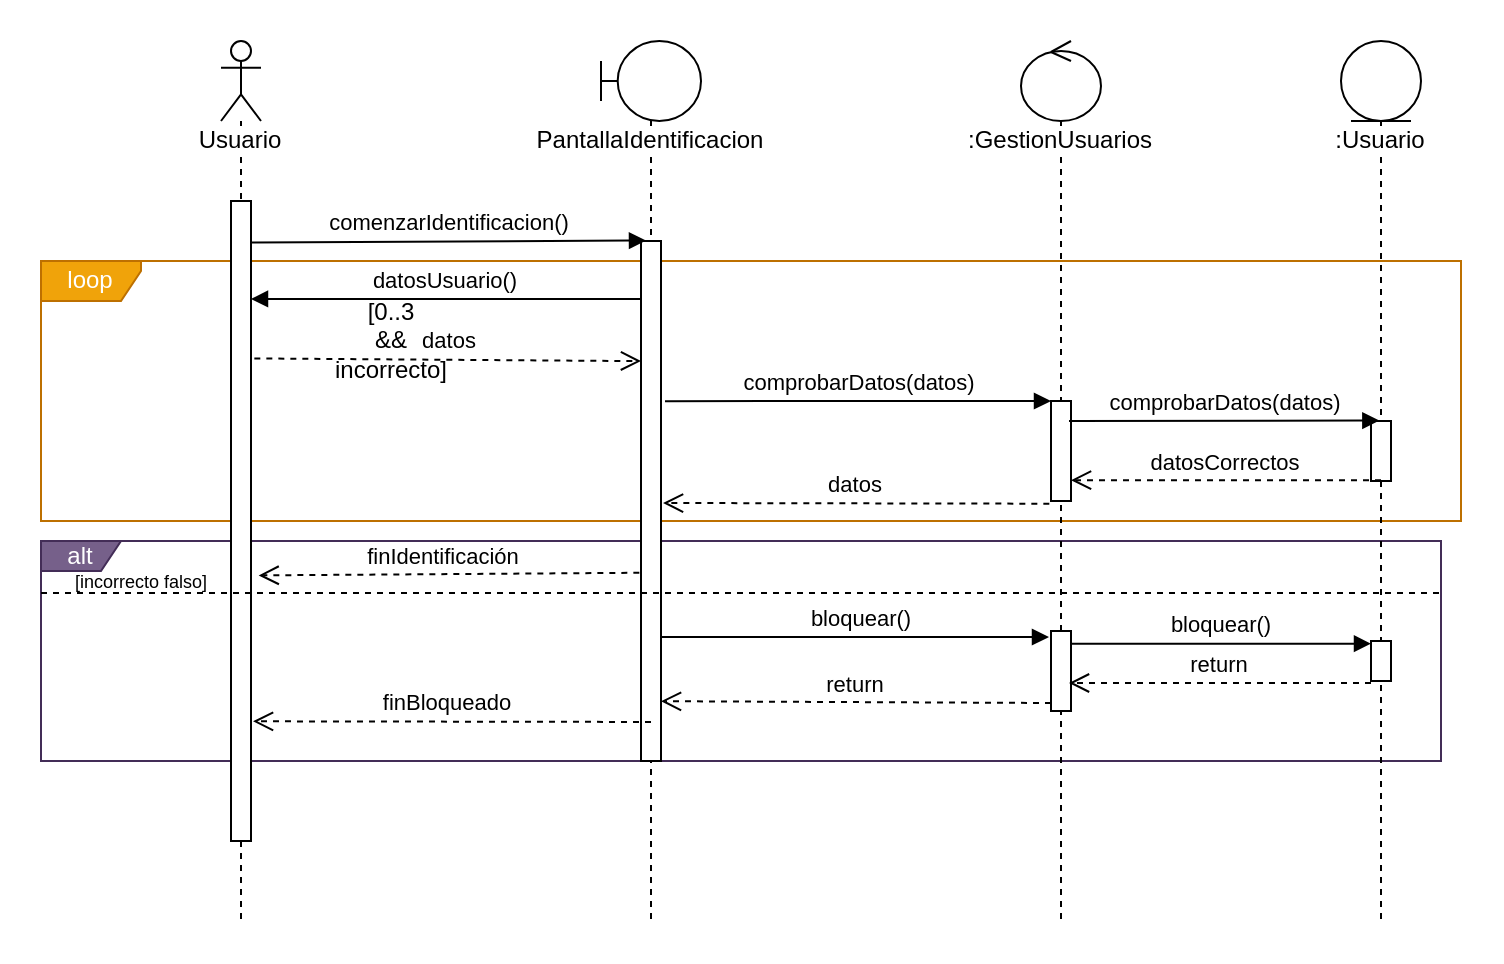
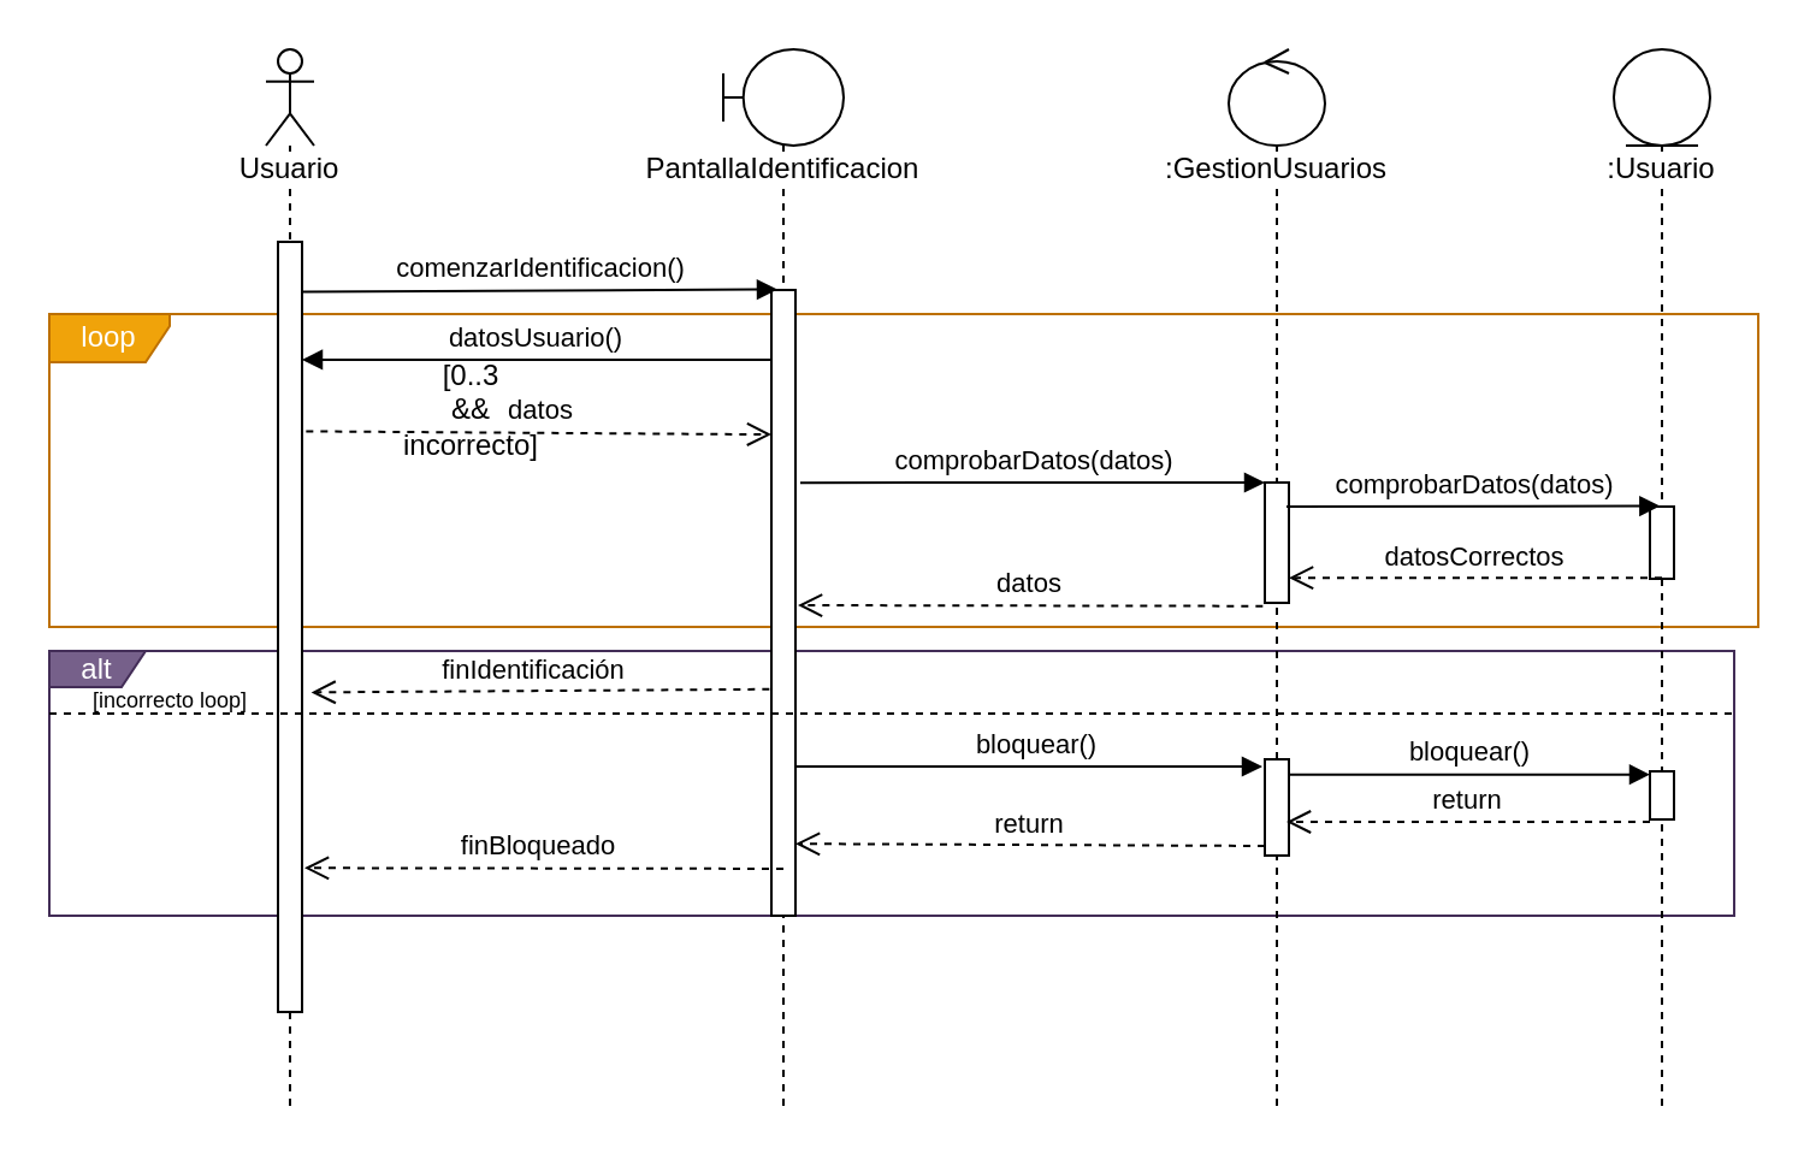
  <mxCell id="0" />
  <mxCell id="1" parent="0" />
  <mxCell id="2" value="loop" style="shape=umlFrame;whiteSpace=wrap;html=1;width=50;height=20;fillColor=#f0a30a;strokeColor=#BD7000;fontColor=#ffffff;" parent="1" vertex="1"><mxGeometry x="20" y="130" width="710" height="130" as="geometry" /></mxCell>
  <mxCell id="3" value="alt" style="shape=umlFrame;whiteSpace=wrap;html=1;width=40;height=15;fillColor=#76608a;strokeColor=#432D57;fontColor=#ffffff;" parent="1" vertex="1"><mxGeometry x="20" y="270" width="700" height="110" as="geometry" /></mxCell>
  <mxCell id="4" value="Usuario" style="shape=umlLifeline;participant=umlActor;perimeter=lifelinePerimeter;whiteSpace=wrap;html=1;container=1;collapsible=0;recursiveResize=0;verticalAlign=top;spacingTop=36;labelBackgroundColor=#ffffff;outlineConnect=0;" parent="1" vertex="1"><mxGeometry x="110" y="20" width="20" height="440" as="geometry" /></mxCell>
  <mxCell id="5" value="" style="html=1;points=[];perimeter=orthogonalPerimeter;" parent="4" vertex="1"><mxGeometry x="5" y="80" width="10" height="320" as="geometry" /></mxCell>
  <mxCell id="6" value="PantallaIdentificacion" style="shape=umlLifeline;participant=umlBoundary;perimeter=lifelinePerimeter;whiteSpace=wrap;html=1;container=1;collapsible=0;recursiveResize=0;verticalAlign=top;spacingTop=36;labelBackgroundColor=#ffffff;outlineConnect=0;" parent="1" vertex="1"><mxGeometry x="300" y="20" width="50" height="440" as="geometry" /></mxCell>
  <mxCell id="7" value="" style="html=1;points=[];perimeter=orthogonalPerimeter;" parent="6" vertex="1"><mxGeometry x="20" y="100" width="10" height="260" as="geometry" /></mxCell>
  <mxCell id="8" value=":GestionUsuarios" style="shape=umlLifeline;participant=umlControl;perimeter=lifelinePerimeter;whiteSpace=wrap;html=1;container=1;collapsible=0;recursiveResize=0;verticalAlign=top;spacingTop=36;labelBackgroundColor=#ffffff;outlineConnect=0;" parent="1" vertex="1"><mxGeometry x="510" y="20" width="40" height="440" as="geometry" /></mxCell>
  <mxCell id="9" value="" style="html=1;points=[];perimeter=orthogonalPerimeter;" parent="8" vertex="1"><mxGeometry x="15" y="295" width="10" height="40" as="geometry" /></mxCell>
  <mxCell id="10" value="comenzarIdentificacion()" style="html=1;verticalAlign=bottom;endArrow=block;entryX=0.25;entryY=-0.001;entryDx=0;entryDy=0;entryPerimeter=0;exitX=1;exitY=0.065;exitDx=0;exitDy=0;exitPerimeter=0;" parent="1" source="5" target="7" edge="1"><mxGeometry width="80" relative="1" as="geometry"><mxPoint x="130" y="120" as="sourcePoint" /><mxPoint x="320" y="100" as="targetPoint" /></mxGeometry></mxCell>
  <mxCell id="11" value="datosUsuario()" style="html=1;verticalAlign=bottom;endArrow=block;entryX=1;entryY=0.153;entryDx=0;entryDy=0;entryPerimeter=0;" parent="1" target="5" edge="1"><mxGeometry width="80" relative="1" as="geometry"><mxPoint x="320" y="149" as="sourcePoint" /><mxPoint x="180" y="440" as="targetPoint" /></mxGeometry></mxCell>
  <mxCell id="12" value="datos" style="html=1;verticalAlign=bottom;endArrow=open;dashed=1;endSize=8;exitX=1.167;exitY=0.246;exitDx=0;exitDy=0;exitPerimeter=0;entryX=0;entryY=0.231;entryDx=0;entryDy=0;entryPerimeter=0;" parent="1" source="5" target="7" edge="1"><mxGeometry relative="1" as="geometry"><mxPoint x="180" y="440" as="sourcePoint" /><mxPoint x="100" y="440" as="targetPoint" /></mxGeometry></mxCell>
  <mxCell id="13" value="" style="html=1;points=[];perimeter=orthogonalPerimeter;" parent="1" vertex="1"><mxGeometry x="525" y="200" width="10" height="50" as="geometry" /></mxCell>
  <mxCell id="14" value=":Usuario" style="shape=umlLifeline;participant=umlEntity;perimeter=lifelinePerimeter;whiteSpace=wrap;html=1;container=1;collapsible=0;recursiveResize=0;verticalAlign=top;spacingTop=36;labelBackgroundColor=#ffffff;outlineConnect=0;" parent="1" vertex="1"><mxGeometry x="670" y="20" width="40" height="440" as="geometry" /></mxCell>
  <mxCell id="15" value="" style="html=1;points=[];perimeter=orthogonalPerimeter;" parent="14" vertex="1"><mxGeometry x="15" y="190" width="10" height="30" as="geometry" /></mxCell>
  <mxCell id="16" value="" style="html=1;points=[];perimeter=orthogonalPerimeter;" parent="14" vertex="1"><mxGeometry x="15" y="300" width="10" height="20" as="geometry" /></mxCell>
  <mxCell id="17" value="comprobarDatos(datos)" style="html=1;verticalAlign=bottom;endArrow=block;exitX=1.2;exitY=0.308;exitDx=0;exitDy=0;exitPerimeter=0;" parent="1" source="7" edge="1"><mxGeometry width="80" relative="1" as="geometry"><mxPoint x="445" y="200" as="sourcePoint" /><mxPoint x="525" y="200" as="targetPoint" /></mxGeometry></mxCell>
  <mxCell id="18" value="comprobarDatos(datos)" style="html=1;verticalAlign=bottom;endArrow=block;entryX=0.417;entryY=-0.007;entryDx=0;entryDy=0;entryPerimeter=0;" parent="1" target="15" edge="1"><mxGeometry width="80" relative="1" as="geometry"><mxPoint x="534" y="210" as="sourcePoint" /><mxPoint x="683.33" y="210" as="targetPoint" /></mxGeometry></mxCell>
  <mxCell id="19" value="datosCorrectos" style="html=1;verticalAlign=bottom;endArrow=open;dashed=1;endSize=8;exitX=0.5;exitY=0.986;exitDx=0;exitDy=0;exitPerimeter=0;" parent="1" source="15" target="13" edge="1"><mxGeometry relative="1" as="geometry"><mxPoint x="680" y="239.58" as="sourcePoint" /><mxPoint x="610" y="239.58" as="targetPoint" /></mxGeometry></mxCell>
  <mxCell id="20" value="datos" style="html=1;verticalAlign=bottom;endArrow=open;dashed=1;endSize=8;exitX=-0.083;exitY=1.027;exitDx=0;exitDy=0;exitPerimeter=0;" parent="1" source="13" edge="1"><mxGeometry relative="1" as="geometry"><mxPoint x="525" y="260" as="sourcePoint" /><mxPoint x="331" y="251" as="targetPoint" /></mxGeometry></mxCell>
- <mxCell id="21" value="&lt;font style=&quot;font-size: 9px&quot;&gt;[incorrecto falso]&lt;/font&gt;" style="text;html=1;align=center;verticalAlign=middle;resizable=0;points=[];autosize=1;" parent="1" vertex="1"><mxGeometry x="30" y="280" width="80" height="20" as="geometry" /></mxCell>
+ <mxCell id="21" value="&lt;font style=&quot;font-size: 9px&quot;&gt;[incorrecto loop]&lt;/font&gt;" style="text;html=1;align=center;verticalAlign=middle;resizable=0;points=[];autosize=1;" parent="1" vertex="1"><mxGeometry x="30" y="280" width="80" height="20" as="geometry" /></mxCell>
  <mxCell id="22" value="finIdentificación" style="html=1;verticalAlign=bottom;endArrow=open;dashed=1;endSize=8;entryX=1.383;entryY=0.585;entryDx=0;entryDy=0;entryPerimeter=0;exitX=-0.083;exitY=0.638;exitDx=0;exitDy=0;exitPerimeter=0;" parent="1" target="5" edge="1" source="7"><mxGeometry x="0.026" relative="1" as="geometry"><mxPoint x="320" y="280" as="sourcePoint" /><mxPoint x="130" y="280" as="targetPoint" /><mxPoint as="offset" /></mxGeometry></mxCell>
  <mxCell id="23" value="[0..3 &lt;br&gt;&amp;amp;&amp;amp; &lt;br&gt;incorrecto]" style="text;html=1;align=center;verticalAlign=middle;resizable=0;points=[];autosize=1;" parent="1" vertex="1"><mxGeometry x="160" y="145" width="70" height="50" as="geometry" /></mxCell>
  <mxCell id="24" value="" style="line;strokeWidth=1;fillColor=none;align=left;verticalAlign=middle;spacingTop=-1;spacingLeft=3;spacingRight=3;rotatable=0;labelPosition=right;points=[];portConstraint=eastwest;dashed=1;" parent="1" vertex="1"><mxGeometry x="20" y="292" width="700" height="8" as="geometry" /></mxCell>
  <mxCell id="25" value="bloquear()" style="html=1;verticalAlign=bottom;endArrow=block;entryX=-0.1;entryY=0.075;entryDx=0;entryDy=0;entryPerimeter=0;" parent="1" source="7" target="9" edge="1"><mxGeometry x="0.031" width="80" relative="1" as="geometry"><mxPoint x="445" y="324.5" as="sourcePoint" /><mxPoint x="525" y="324.5" as="targetPoint" /><mxPoint as="offset" /></mxGeometry></mxCell>
  <mxCell id="26" value="bloquear()" style="html=1;verticalAlign=bottom;endArrow=block;entryX=0;entryY=0.067;entryDx=0;entryDy=0;entryPerimeter=0;" parent="1" source="9" target="16" edge="1"><mxGeometry width="80" relative="1" as="geometry"><mxPoint x="610" y="324.5" as="sourcePoint" /><mxPoint x="690" y="324.5" as="targetPoint" /></mxGeometry></mxCell>
  <mxCell id="27" value="return" style="html=1;verticalAlign=bottom;endArrow=open;dashed=1;endSize=8;entryX=0.9;entryY=0.65;entryDx=0;entryDy=0;entryPerimeter=0;exitX=0;exitY=1.05;exitDx=0;exitDy=0;exitPerimeter=0;" parent="1" source="16" target="9" edge="1"><mxGeometry relative="1" as="geometry"><mxPoint x="690" y="350" as="sourcePoint" /><mxPoint x="610" y="350" as="targetPoint" /></mxGeometry></mxCell>
  <mxCell id="28" value="return" style="html=1;verticalAlign=bottom;endArrow=open;dashed=1;endSize=8;entryX=1;entryY=0.885;entryDx=0;entryDy=0;entryPerimeter=0;" parent="1" target="7" edge="1"><mxGeometry relative="1" as="geometry"><mxPoint x="525" y="351" as="sourcePoint" /><mxPoint x="369" y="350" as="targetPoint" /></mxGeometry></mxCell>
  <mxCell id="29" value="finBloqueado" style="html=1;verticalAlign=bottom;endArrow=open;dashed=1;endSize=8;entryX=1.1;entryY=0.813;entryDx=0;entryDy=0;entryPerimeter=0;" parent="1" target="5" edge="1"><mxGeometry x="0.026" relative="1" as="geometry"><mxPoint x="325" y="360.48" as="sourcePoint" /><mxPoint x="130" y="360" as="targetPoint" /><mxPoint as="offset" /></mxGeometry></mxCell>
